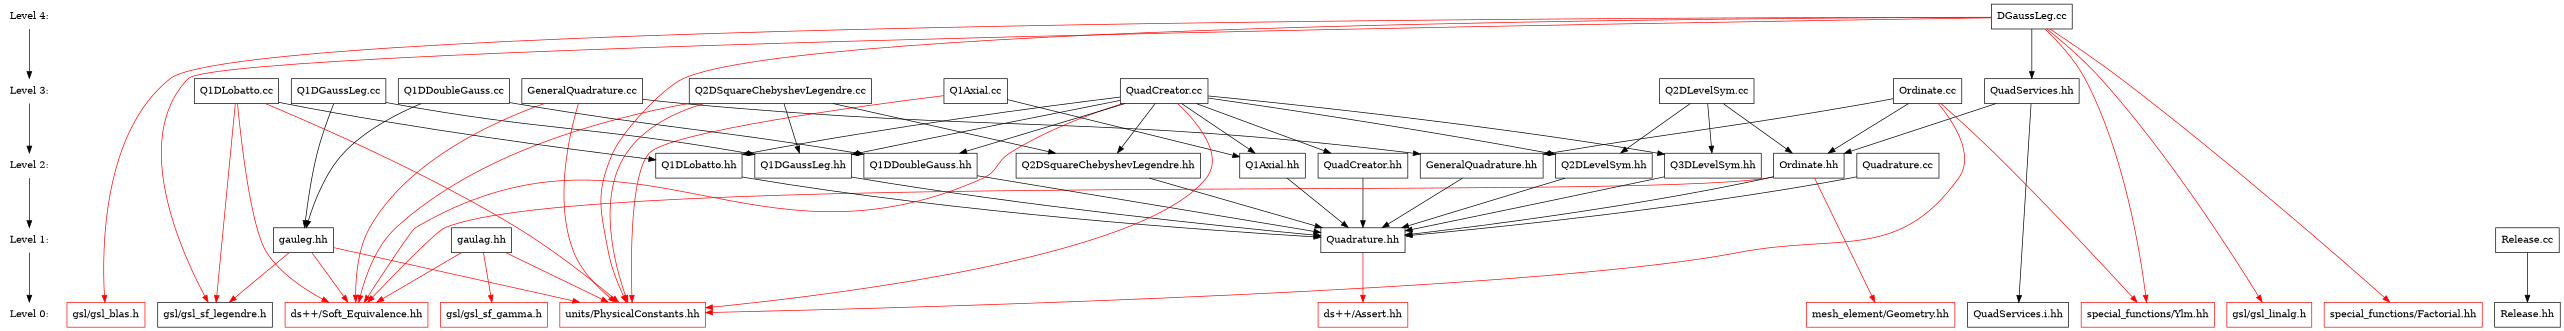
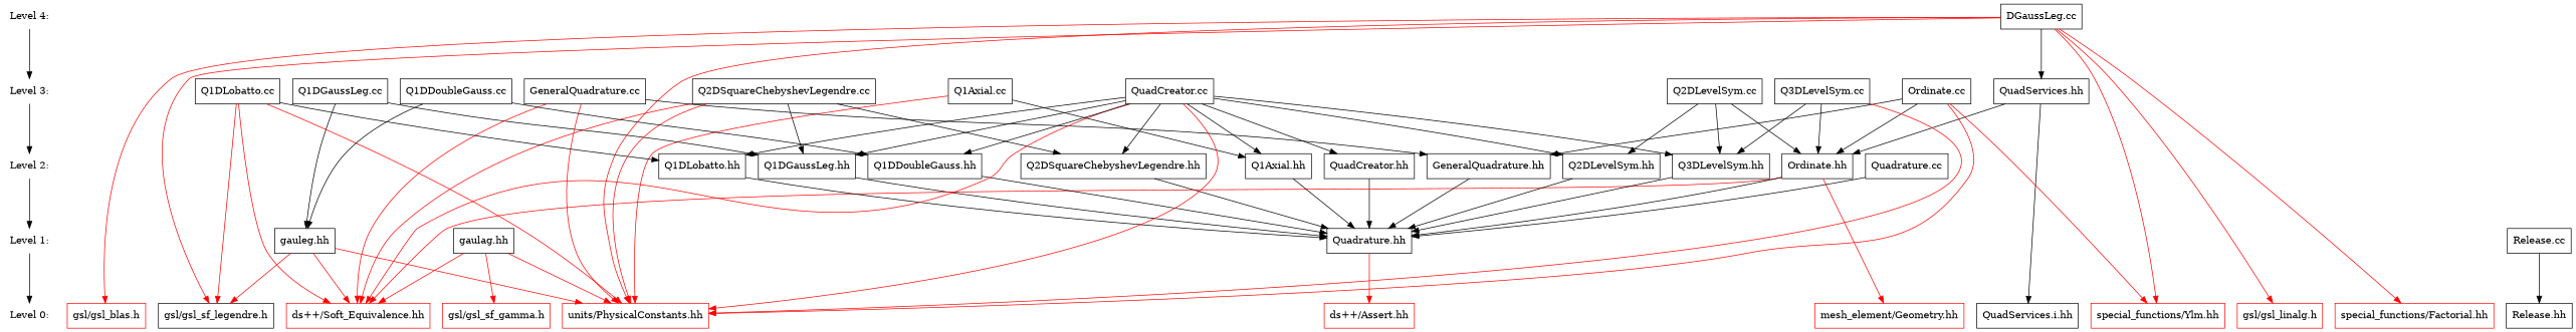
  digraph {
    ranksep=1
    node [shape=box]
    n1 [fontsize=14 label="Level 0:" shape=plaintext]
    n2 [color=red label="gsl/gsl_sf_gamma.h"]
    n3 [label="QuadServices.i.hh"]
    n4 [color=red label="special_functions/Factorial.hh"]
    n5 [color=black label="gsl/gsl_sf_legendre.h"]
    n6 [color=red label="special_functions/Ylm.hh"]
    n7 [color=red label="mesh_element/Geometry.hh"]
    n8 [color=red label="gsl/gsl_blas.h"]
    n9 [color=red label="ds++/Assert.hh"]
    n10 [color=red label="gsl/gsl_linalg.h"]
    n11 [color=red label="ds++/Soft_Equivalence.hh"]
    n12 [color=red label="units/PhysicalConstants.hh"]
    n13 [label="Release.hh"]
    n14 [fontsize=14 label="Level 1:" shape=plaintext]
    n15 [label="Release.cc"]
    n16 [label="gaulag.hh"]
    n17 [label="gauleg.hh"]
    n18 [label="Quadrature.hh"]
    n19 [fontsize=14 label="Level 2:" shape=plaintext]
    n20 [label="QuadCreator.hh"]
    n21 [label="Q2DSquareChebyshevLegendre.hh"]
    n22 [label="Q1DGaussLeg.hh"]
    n23 [label="Ordinate.hh"]
    n24 [label="Q1DDoubleGauss.hh"]
    n25 [label="GeneralQuadrature.hh"]
    n26 [label="Q1Axial.hh"]
    n27 [label="Q1DLobatto.hh"]
    n28 [label="Q2DLevelSym.hh"]
    n29 [label="Quadrature.cc"]
    n30 [label="Q3DLevelSym.hh"]
    n31 [fontsize=14 label="Level 3:" shape=plaintext]
    n32 [label="QuadServices.hh"]
    n33 [label="Q2DLevelSym.cc"]
    n34 [label="Q1Axial.cc"]
    n35 [label="Ordinate.cc"]
    n36 [label="Q1DGaussLeg.cc"]
    n37 [label="Q2DSquareChebyshevLegendre.cc"]
    n38 [label="GeneralQuadrature.cc"]
    n39 [label="QuadCreator.cc"]
+   n40 [label="Q3DLevelSym.cc"]
    n41 [label="Q1DLobatto.cc"]
    n42 [label="Q1DDoubleGauss.cc"]
    n43 [fontsize=14 label="Level 4:" shape=plaintext]
    n44 [label="DGaussLeg.cc"]
    subgraph sub_1 {
      rank=same
      n1
      n2
      n3
      n4
      n5
      n6
      n7
      n8
      n9
      n10
      n11
      n12
      n13
    }
    subgraph sub_2 {
      rank=same
      n14
      n15
      n16
      n17
      n18
    }
    subgraph sub_3 {
      rank=same
      n19
      n20
      n21
      n22
      n23
      n24
      n25
      n26
      n27
      n28
      n29
      n30
    }
    subgraph sub_4 {
      rank=same
      n31
      n32
      n33
      n34
      n35
      n36
      n37
      n38
      n39
+     n40
      n41
      n42
    }
    subgraph sub_5 {
      rank=same
      n43
      n44
    }
    n14 -> n1
    n15 -> n13
    n16 -> n2 [color=red style=solid]
    n16 -> n11 [color=red style=solid]
    n16 -> n12 [color=red style=solid]
    n17 -> n5 [color=red style=solid]
    n17 -> n11 [color=red style=solid]
    n17 -> n12 [color=red style=solid]
    n18 -> n9 [color=red style=solid]
    n19 -> n14
    n20 -> n18
    n21 -> n18
    n22 -> n18
    n23 -> n7 [color=red style=solid]
    n23 -> n11 [color=red style=solid]
    n23 -> n18
    n24 -> n18
    n25 -> n18
    n26 -> n18
    n27 -> n18
    n28 -> n18
    n29 -> n18
    n30 -> n18
    n31 -> n19
    n32 -> n3
    n32 -> n23
    n33 -> n23
    n33 -> n28
    n33 -> n30
    n34 -> n12 [color=red style=solid]
    n34 -> n26
    n35 -> n6 [color=red style=solid]
    n35 -> n12 [color=red style=solid]
    n35 -> n23
    n35 -> n25
    n36 -> n17
    n36 -> n22
    n37 -> n11 [color=red style=solid]
    n37 -> n12 [color=red style=solid]
    n37 -> n21
    n37 -> n22
    n38 -> n11 [color=red style=solid]
    n38 -> n12 [color=red style=solid]
    n38 -> n25
    n39 -> n11 [color=red style=solid]
    n39 -> n12 [color=red style=solid]
    n39 -> n20
    n39 -> n21
    n39 -> n22
    n39 -> n24
    n39 -> n26
    n39 -> n27
    n39 -> n28
    n39 -> n30
+   n40 -> n12 [color=red style=solid]
+   n40 -> n23
+   n40 -> n30
    n41 -> n5 [color=red style=solid]
    n41 -> n11 [color=red style=solid]
    n41 -> n12 [color=red style=solid]
    n41 -> n27
    n42 -> n17
    n42 -> n24
    n43 -> n31
    n44 -> n4 [color=red style=solid]
    n44 -> n5 [color=red style=solid]
    n44 -> n6 [color=red style=solid]
    n44 -> n8 [color=red style=solid]
    n44 -> n10 [color=red style=solid]
    n44 -> n12 [color=red style=solid]
    n44 -> n32
  }
